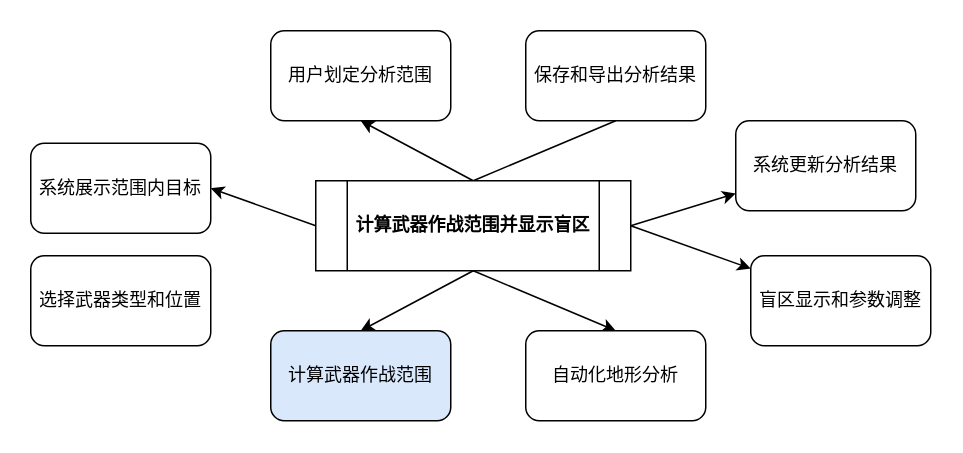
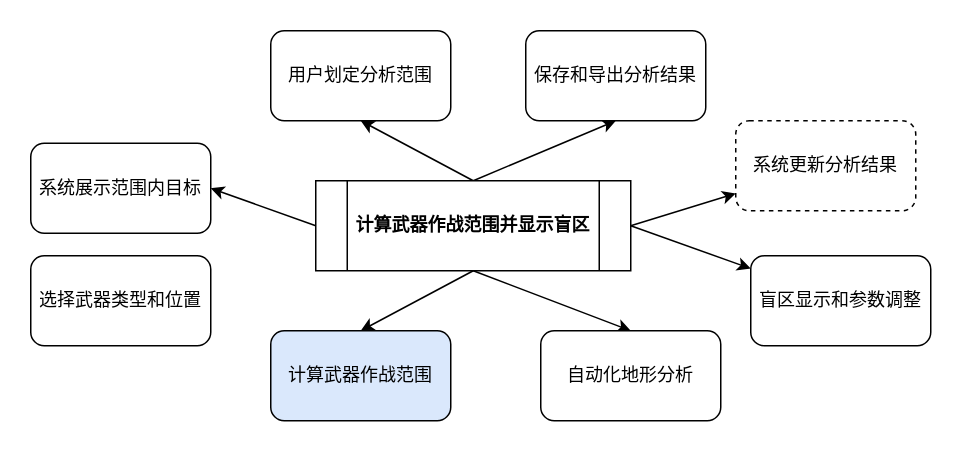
  <mxCell id="0" />
  <mxCell id="1" parent="0" />
  <mxCell id="2" style="rounded=0;orthogonalLoop=1;jettySize=auto;html=1;exitX=0.5;exitY=0;exitDx=0;exitDy=0;entryX=0.5;entryY=1;entryDx=0;entryDy=0;" edge="1" parent="1" source="9" target="10"><mxGeometry relative="1" as="geometry" /></mxCell>
- <mxCell id="3" style="rounded=0;orthogonalLoop=1;jettySize=auto;html=1;exitX=0.5;exitY=0;exitDx=0;exitDy=0;entryX=0.5;entryY=1;entryDx=0;entryDy=0;endArrow=none;" edge="1" parent="1" source="9" target="17"><mxGeometry relative="1" as="geometry" /></mxCell>
+ <mxCell id="3" style="rounded=0;orthogonalLoop=1;jettySize=auto;html=1;exitX=0.5;exitY=0;exitDx=0;exitDy=0;entryX=0.5;entryY=1;entryDx=0;entryDy=0;" edge="1" parent="1" source="9" target="17"><mxGeometry relative="1" as="geometry" /></mxCell>
  <mxCell id="4" style="rounded=0;orthogonalLoop=1;jettySize=auto;html=1;exitX=0;exitY=0.5;exitDx=0;exitDy=0;entryX=1;entryY=0.5;entryDx=0;entryDy=0;" edge="1" parent="1" source="9" target="11"><mxGeometry relative="1" as="geometry" /></mxCell>
  <mxCell id="5" style="rounded=0;orthogonalLoop=1;jettySize=auto;html=1;exitX=0.5;exitY=1;exitDx=0;exitDy=0;entryX=0.5;entryY=0;entryDx=0;entryDy=0;" edge="1" parent="1" source="9" target="13"><mxGeometry relative="1" as="geometry" /></mxCell>
  <mxCell id="6" style="rounded=0;orthogonalLoop=1;jettySize=auto;html=1;exitX=0.5;exitY=1;exitDx=0;exitDy=0;entryX=0.5;entryY=0;entryDx=0;entryDy=0;" edge="1" parent="1" source="9" target="14"><mxGeometry relative="1" as="geometry" /></mxCell>
  <mxCell id="7" style="rounded=0;orthogonalLoop=1;jettySize=auto;html=1;exitX=1;exitY=0.5;exitDx=0;exitDy=0;" edge="1" parent="1" source="9" target="16"><mxGeometry relative="1" as="geometry" /></mxCell>
  <mxCell id="8" style="rounded=0;orthogonalLoop=1;jettySize=auto;html=1;exitX=1;exitY=0.5;exitDx=0;exitDy=0;" edge="1" parent="1" source="9" target="15"><mxGeometry relative="1" as="geometry" /></mxCell>
  <mxCell id="9" value="&lt;b&gt;计算武器作战范围并显示盲区&lt;/b&gt;" style="shape=process;whiteSpace=wrap;html=1;backgroundOutline=1;" vertex="1" parent="1"><mxGeometry x="210" y="120" width="210" height="60" as="geometry" /></mxCell>
  <mxCell id="10" value="用户划定分析范围" style="rounded=1;whiteSpace=wrap;html=1;" vertex="1" parent="1"><mxGeometry x="180" y="20" width="120" height="60" as="geometry" /></mxCell>
  <mxCell id="11" value="系统展示范围内目标" style="rounded=1;whiteSpace=wrap;html=1;" vertex="1" parent="1"><mxGeometry x="20" y="95" width="120" height="60" as="geometry" /></mxCell>
  <mxCell id="12" value="选择武器类型和位置" style="rounded=1;whiteSpace=wrap;html=1;" vertex="1" parent="1"><mxGeometry x="20" y="170" width="120" height="60" as="geometry" /></mxCell>
  <mxCell id="13" value="计算武器作战范围" style="rounded=1;whiteSpace=wrap;html=1;fillColor=#dae8fc;" vertex="1" parent="1"><mxGeometry x="180" y="220" width="120" height="60" as="geometry" /></mxCell>
- <mxCell id="14" value="自动化地形分析" style="rounded=1;whiteSpace=wrap;html=1;" vertex="1" parent="1"><mxGeometry x="350" y="220" width="120" height="60" as="geometry" /></mxCell>
+ <mxCell id="14" value="自动化地形分析" style="rounded=1;whiteSpace=wrap;html=1;" vertex="1" parent="1"><mxGeometry x="360" y="220" width="120" height="60" as="geometry" /></mxCell>
  <mxCell id="15" value="盲区显示和参数调整" style="rounded=1;whiteSpace=wrap;html=1;" vertex="1" parent="1"><mxGeometry x="500" y="170" width="120" height="60" as="geometry" /></mxCell>
- <mxCell id="16" value="系统更新分析结果" style="rounded=1;whiteSpace=wrap;html=1;" vertex="1" parent="1"><mxGeometry x="490" y="80" width="120" height="60" as="geometry" /></mxCell>
+ <mxCell id="16" value="系统更新分析结果" style="rounded=1;whiteSpace=wrap;html=1;dashed=1;" vertex="1" parent="1"><mxGeometry x="490" y="80" width="120" height="60" as="geometry" /></mxCell>
  <mxCell id="17" value="保存和导出分析结果" style="rounded=1;whiteSpace=wrap;html=1;" vertex="1" parent="1"><mxGeometry x="350" y="20" width="120" height="60" as="geometry" /></mxCell>
